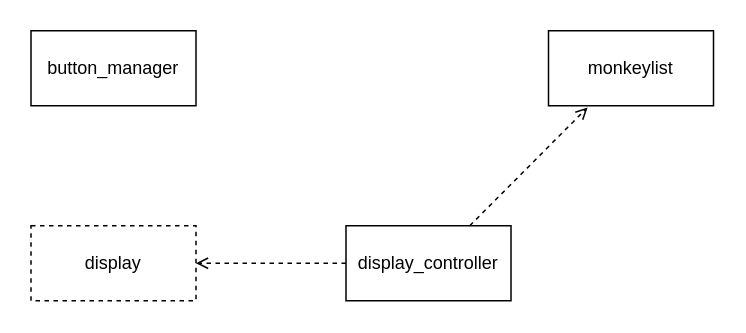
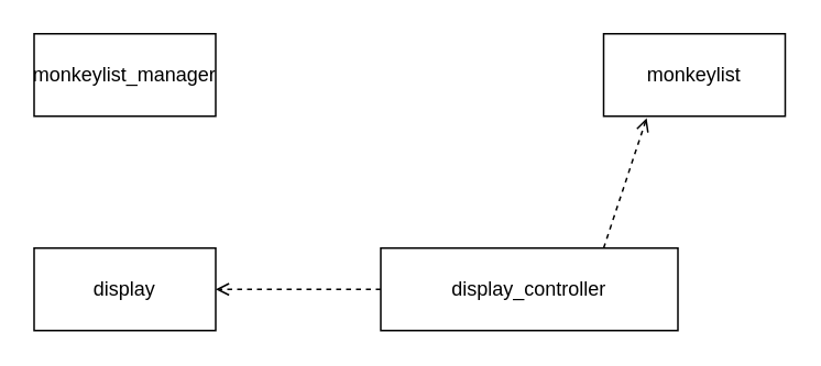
  <mxCell id="0" />
  <mxCell id="1" parent="0" />
- <mxCell id="2" value="&lt;div&gt;display&lt;/div&gt;" style="html=1;whiteSpace=wrap;dashed=1;" vertex="1" parent="1"><mxGeometry x="20" y="150" width="110" height="50" as="geometry" /></mxCell>
+ <mxCell id="2" value="&lt;div&gt;display&lt;/div&gt;" style="html=1;whiteSpace=wrap;" vertex="1" parent="1"><mxGeometry x="20" y="150" width="110" height="50" as="geometry" /></mxCell>
  <mxCell id="3" style="edgeStyle=orthogonalEdgeStyle;rounded=0;orthogonalLoop=1;jettySize=auto;html=1;exitX=0;exitY=0.5;exitDx=0;exitDy=0;entryX=1;entryY=0.5;entryDx=0;entryDy=0;dashed=1;startArrow=none;startFill=0;endArrow=open;endFill=0;" edge="1" parent="1" source="4" target="2"><mxGeometry relative="1" as="geometry" /></mxCell>
- <mxCell id="4" value="display_controller" style="html=1;whiteSpace=wrap;" vertex="1" parent="1"><mxGeometry x="230" y="150" width="110" height="50" as="geometry" /></mxCell>
+ <mxCell id="4" value="display_controller" style="html=1;whiteSpace=wrap;" vertex="1" parent="1"><mxGeometry x="230" y="150" width="180" height="50" as="geometry" /></mxCell>
  <mxCell id="5" value="monkeylist" style="html=1;whiteSpace=wrap;" vertex="1" parent="1"><mxGeometry x="365" y="20" width="110" height="50" as="geometry" /></mxCell>
- <mxCell id="6" value="button_manager" style="html=1;whiteSpace=wrap;" vertex="1" parent="1"><mxGeometry x="20" y="20" width="110" height="50" as="geometry" /></mxCell>
+ <mxCell id="6" value="monkeylist_manager" style="html=1;whiteSpace=wrap;" vertex="1" parent="1"><mxGeometry x="20" y="20" width="110" height="50" as="geometry" /></mxCell>
  <mxCell id="7" style="rounded=0;orthogonalLoop=1;jettySize=auto;html=1;exitX=0.75;exitY=0;exitDx=0;exitDy=0;entryX=0.237;entryY=1.022;entryDx=0;entryDy=0;entryPerimeter=0;endArrow=open;endFill=0;dashed=1;" edge="1" parent="1" source="4" target="5"><mxGeometry relative="1" as="geometry" /></mxCell>
